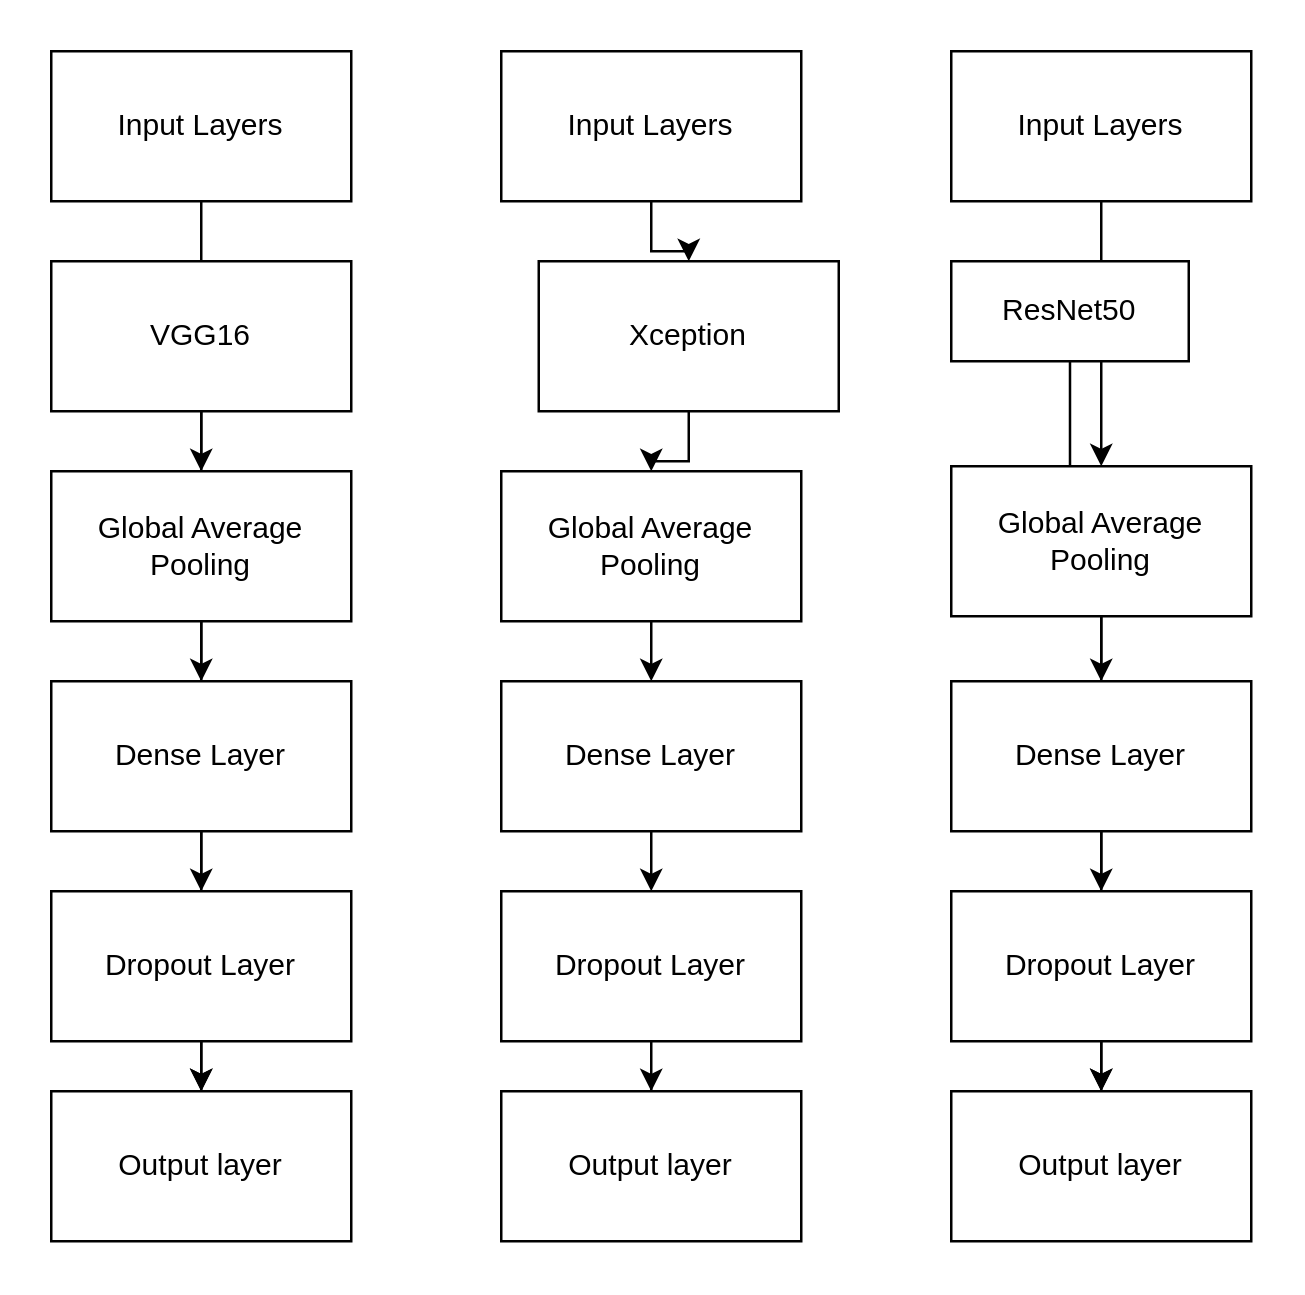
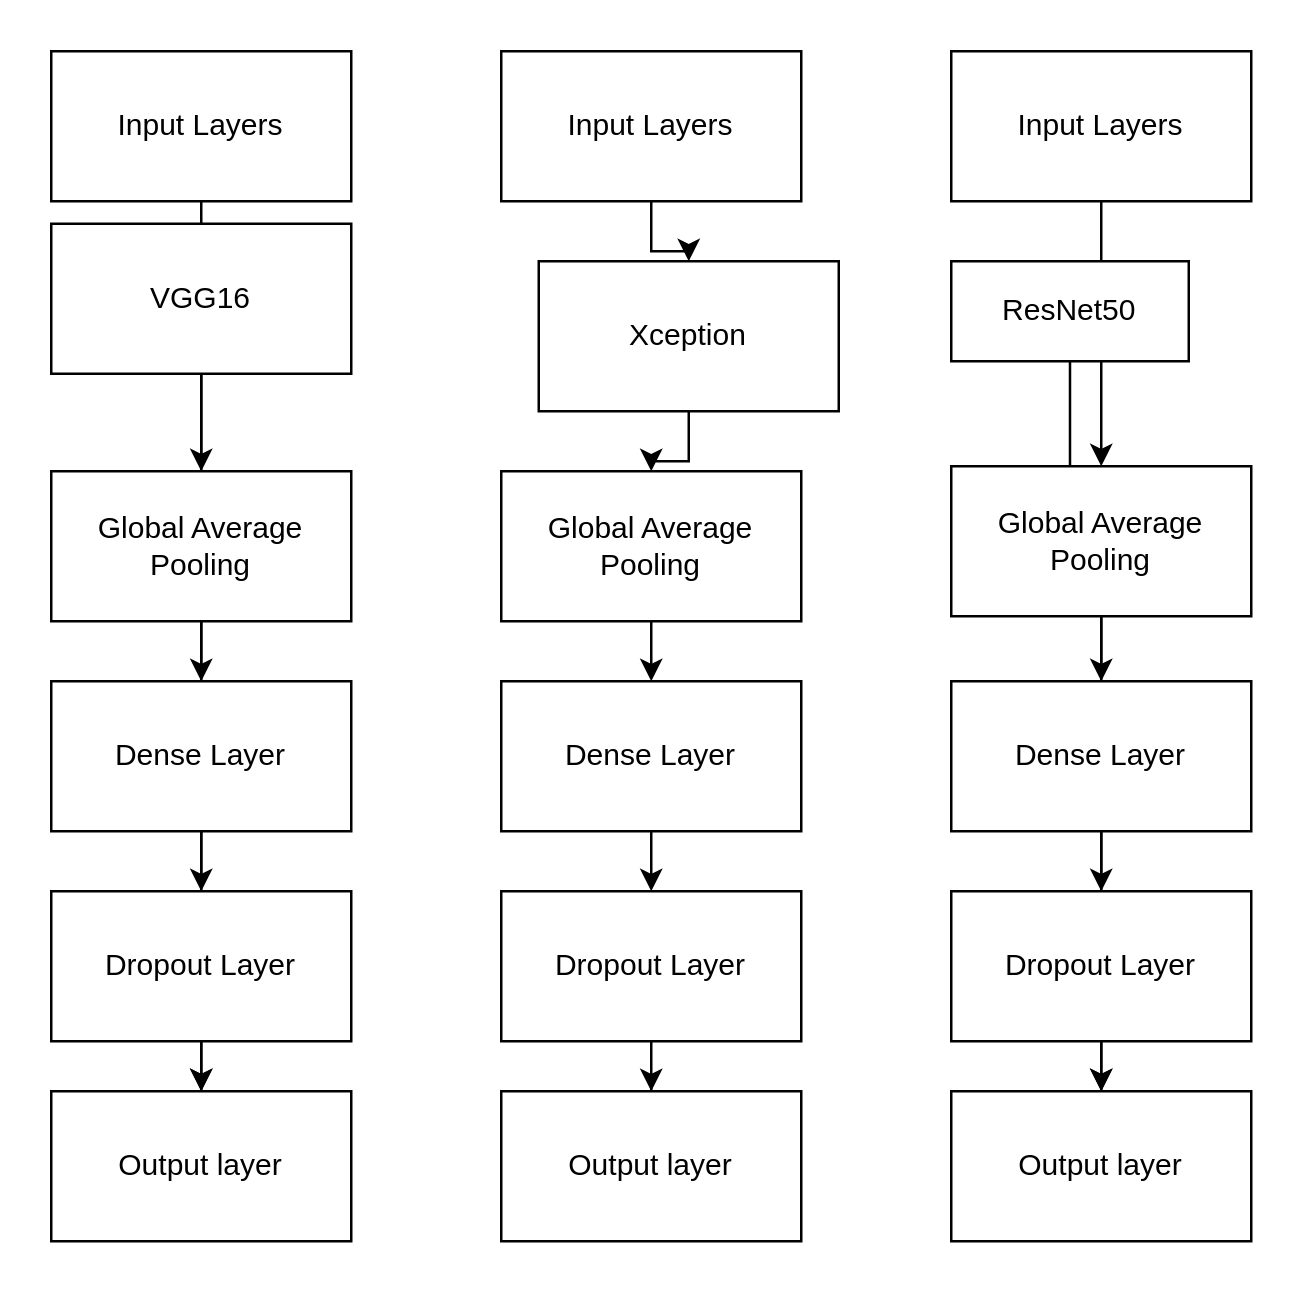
  <mxCell id="0" />
  <mxCell id="1" parent="0" />
  <mxCell id="2" value="" style="edgeStyle=orthogonalEdgeStyle;rounded=0;orthogonalLoop=1;jettySize=auto;html=1;" edge="1" parent="1" source="3" target="5"><mxGeometry relative="1" as="geometry" /></mxCell>
  <mxCell id="3" value="Input Layers" style="rounded=0;whiteSpace=wrap;html=1;" vertex="1" parent="1"><mxGeometry x="200" y="20" width="120" height="60" as="geometry" /></mxCell>
  <mxCell id="4" value="" style="edgeStyle=orthogonalEdgeStyle;rounded=0;orthogonalLoop=1;jettySize=auto;html=1;" edge="1" parent="1" source="5" target="7"><mxGeometry relative="1" as="geometry" /></mxCell>
  <mxCell id="5" value="Xception" style="rounded=0;whiteSpace=wrap;html=1;" vertex="1" parent="1"><mxGeometry x="215" y="104" width="120" height="60" as="geometry" /></mxCell>
  <mxCell id="6" value="" style="edgeStyle=orthogonalEdgeStyle;rounded=0;orthogonalLoop=1;jettySize=auto;html=1;" edge="1" parent="1" source="7" target="9"><mxGeometry relative="1" as="geometry" /></mxCell>
  <mxCell id="7" value="Global Average Pooling" style="rounded=0;whiteSpace=wrap;html=1;" vertex="1" parent="1"><mxGeometry x="200" y="188" width="120" height="60" as="geometry" /></mxCell>
  <mxCell id="8" value="" style="edgeStyle=orthogonalEdgeStyle;rounded=0;orthogonalLoop=1;jettySize=auto;html=1;" edge="1" parent="1" source="9" target="11"><mxGeometry relative="1" as="geometry" /></mxCell>
  <mxCell id="9" value="Dense Layer" style="rounded=0;whiteSpace=wrap;html=1;" vertex="1" parent="1"><mxGeometry x="200" y="272" width="120" height="60" as="geometry" /></mxCell>
  <mxCell id="10" value="" style="edgeStyle=orthogonalEdgeStyle;rounded=0;orthogonalLoop=1;jettySize=auto;html=1;" edge="1" parent="1" source="11" target="12"><mxGeometry relative="1" as="geometry" /></mxCell>
  <mxCell id="11" value="Dropout Layer" style="rounded=0;whiteSpace=wrap;html=1;" vertex="1" parent="1"><mxGeometry x="200" y="356" width="120" height="60" as="geometry" /></mxCell>
  <mxCell id="12" value="Output layer" style="rounded=0;whiteSpace=wrap;html=1;" vertex="1" parent="1"><mxGeometry x="200" y="436" width="120" height="60" as="geometry" /></mxCell>
  <mxCell id="13" value="" style="edgeStyle=orthogonalEdgeStyle;rounded=0;orthogonalLoop=1;jettySize=auto;html=1;" edge="1" parent="1" source="14" target="24"><mxGeometry relative="1" as="geometry" /></mxCell>
  <mxCell id="14" value="Input Layers" style="rounded=0;whiteSpace=wrap;html=1;" vertex="1" parent="1"><mxGeometry x="20" y="20" width="120" height="60" as="geometry" /></mxCell>
  <mxCell id="15" value="" style="edgeStyle=orthogonalEdgeStyle;rounded=0;orthogonalLoop=1;jettySize=auto;html=1;" edge="1" parent="1" source="16" target="22"><mxGeometry relative="1" as="geometry" /></mxCell>
  <mxCell id="16" value="Input Layers" style="rounded=0;whiteSpace=wrap;html=1;" vertex="1" parent="1"><mxGeometry x="380" y="20" width="120" height="60" as="geometry" /></mxCell>
  <mxCell id="17" value="" style="edgeStyle=orthogonalEdgeStyle;rounded=0;orthogonalLoop=1;jettySize=auto;html=1;" edge="1" parent="1" source="18" target="28"><mxGeometry relative="1" as="geometry" /></mxCell>
  <mxCell id="18" value="ResNet50" style="rounded=0;whiteSpace=wrap;html=1;" vertex="1" parent="1"><mxGeometry x="380" y="104" width="95" height="40" as="geometry" /></mxCell>
  <mxCell id="19" value="" style="edgeStyle=orthogonalEdgeStyle;rounded=0;orthogonalLoop=1;jettySize=auto;html=1;" edge="1" parent="1" source="20" target="26"><mxGeometry relative="1" as="geometry" /></mxCell>
- <mxCell id="20" value="VGG16" style="rounded=0;whiteSpace=wrap;html=1;" vertex="1" parent="1"><mxGeometry x="20" y="104" width="120" height="60" as="geometry" /></mxCell>
+ <mxCell id="20" value="VGG16" style="rounded=0;whiteSpace=wrap;html=1;" vertex="1" parent="1"><mxGeometry x="20" y="89" width="120" height="60" as="geometry" /></mxCell>
  <mxCell id="21" value="" style="edgeStyle=orthogonalEdgeStyle;rounded=0;orthogonalLoop=1;jettySize=auto;html=1;" edge="1" parent="1" source="22" target="32"><mxGeometry relative="1" as="geometry" /></mxCell>
  <mxCell id="22" value="Global Average Pooling" style="rounded=0;whiteSpace=wrap;html=1;" vertex="1" parent="1"><mxGeometry x="380" y="186" width="120" height="60" as="geometry" /></mxCell>
  <mxCell id="23" value="" style="edgeStyle=orthogonalEdgeStyle;rounded=0;orthogonalLoop=1;jettySize=auto;html=1;" edge="1" parent="1" source="24" target="30"><mxGeometry relative="1" as="geometry" /></mxCell>
  <mxCell id="24" value="Global Average Pooling" style="rounded=0;whiteSpace=wrap;html=1;" vertex="1" parent="1"><mxGeometry x="20" y="188" width="120" height="60" as="geometry" /></mxCell>
  <mxCell id="25" value="" style="edgeStyle=orthogonalEdgeStyle;rounded=0;orthogonalLoop=1;jettySize=auto;html=1;" edge="1" parent="1" source="26" target="33"><mxGeometry relative="1" as="geometry" /></mxCell>
  <mxCell id="26" value="Dense Layer" style="rounded=0;whiteSpace=wrap;html=1;" vertex="1" parent="1"><mxGeometry x="20" y="272" width="120" height="60" as="geometry" /></mxCell>
  <mxCell id="27" value="" style="edgeStyle=orthogonalEdgeStyle;rounded=0;orthogonalLoop=1;jettySize=auto;html=1;" edge="1" parent="1" source="28" target="34"><mxGeometry relative="1" as="geometry" /></mxCell>
  <mxCell id="28" value="Dense Layer" style="rounded=0;whiteSpace=wrap;html=1;" vertex="1" parent="1"><mxGeometry x="380" y="272" width="120" height="60" as="geometry" /></mxCell>
  <mxCell id="29" value="" style="edgeStyle=orthogonalEdgeStyle;rounded=0;orthogonalLoop=1;jettySize=auto;html=1;" edge="1" parent="1" source="30" target="33"><mxGeometry relative="1" as="geometry" /></mxCell>
  <mxCell id="30" value="Dropout Layer" style="rounded=0;whiteSpace=wrap;html=1;" vertex="1" parent="1"><mxGeometry x="20" y="356" width="120" height="60" as="geometry" /></mxCell>
  <mxCell id="31" value="" style="edgeStyle=orthogonalEdgeStyle;rounded=0;orthogonalLoop=1;jettySize=auto;html=1;" edge="1" parent="1" source="32" target="34"><mxGeometry relative="1" as="geometry" /></mxCell>
  <mxCell id="32" value="Dropout Layer" style="rounded=0;whiteSpace=wrap;html=1;" vertex="1" parent="1"><mxGeometry x="380" y="356" width="120" height="60" as="geometry" /></mxCell>
  <mxCell id="33" value="Output layer" style="rounded=0;whiteSpace=wrap;html=1;" vertex="1" parent="1"><mxGeometry x="20" y="436" width="120" height="60" as="geometry" /></mxCell>
  <mxCell id="34" value="Output layer" style="rounded=0;whiteSpace=wrap;html=1;" vertex="1" parent="1"><mxGeometry x="380" y="436" width="120" height="60" as="geometry" /></mxCell>
